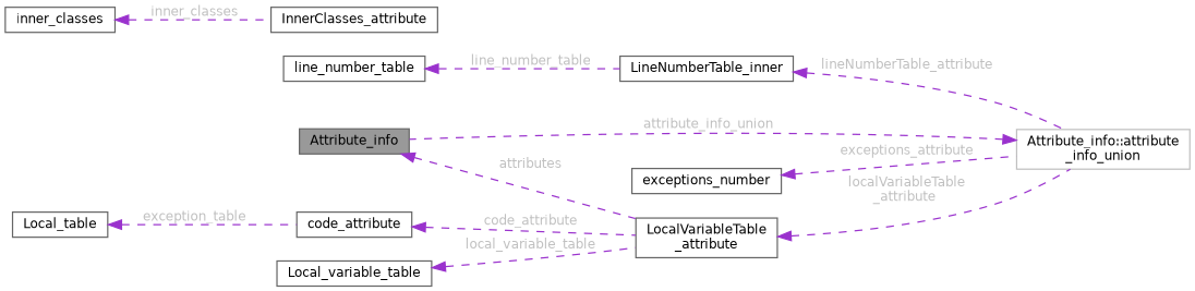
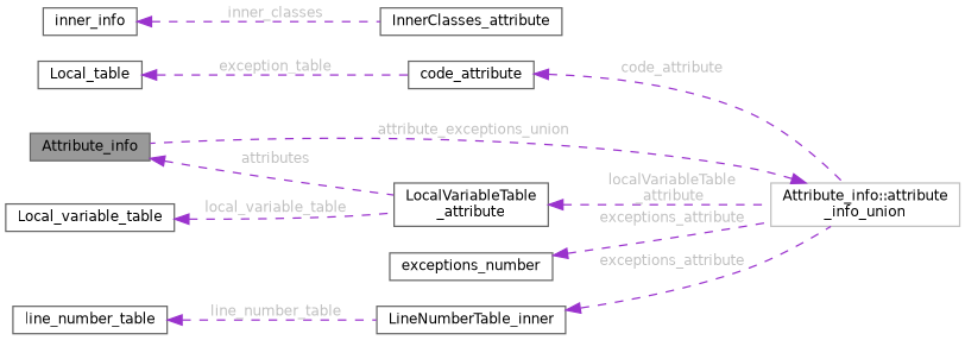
  digraph {
    rankdir=LR
    node [color=gray40 fillcolor=white fontname=Helvetica fontsize=10 shape=box style=filled]
    edge [color=darkorchid3 dir=back fontcolor=grey fontname=Helvetica fontsize=10 labelfontname=Helvetica labelfontsize=10 style=dashed]
    n1 [fillcolor=grey60 fontcolor=black height=0.2 label=Attribute_info width=0.4]
    n2 [height=0.2 label="LocalVariableTable\l_attribute" width=0.4]
    n3 [height=0.2 label=code_attribute width=0.4]
    n4 [color=grey75 height=0.2 label="Attribute_info::attribute\l_info_union" width=0.4]
    n5 [height=0.2 label=Local_table width=0.4]
    n6 [height=0.2 label=exceptions_number width=0.4]
    n7 [height=0.2 label=InnerClasses_attribute width=0.4]
-   n8 [height=0.2 label=inner_classes width=0.4]
+   n8 [height=0.2 label=inner_info width=0.4]
    n9 [height=0.2 label=LineNumberTable_inner width=0.4]
    n10 [height=0.2 label=line_number_table width=0.4]
    n11 [height=0.2 label=Local_variable_table width=0.4]
    n1 -> n2 [label=" attributes"]
    n2 -> n4 [label=" localVariableTable\l_attribute"]
-   n3 -> n2 [label=" code_attribute"]
-   n4 -> n1 [label=" attribute_info_union"]
+   n3 -> n4 [label=" code_attribute"]
+   n4 -> n1 [label=" attribute_exceptions_union"]
    n5 -> n3 [label=" exception_table"]
    n6 -> n4 [label=" exceptions_attribute"]
    n8 -> n7 [label=" inner_classes"]
-   n9 -> n4 [label=" lineNumberTable_attribute"]
+   n9 -> n4 [label=" exceptions_attribute"]
    n10 -> n9 [label=" line_number_table"]
    n11 -> n2 [label=" local_variable_table"]
  }
